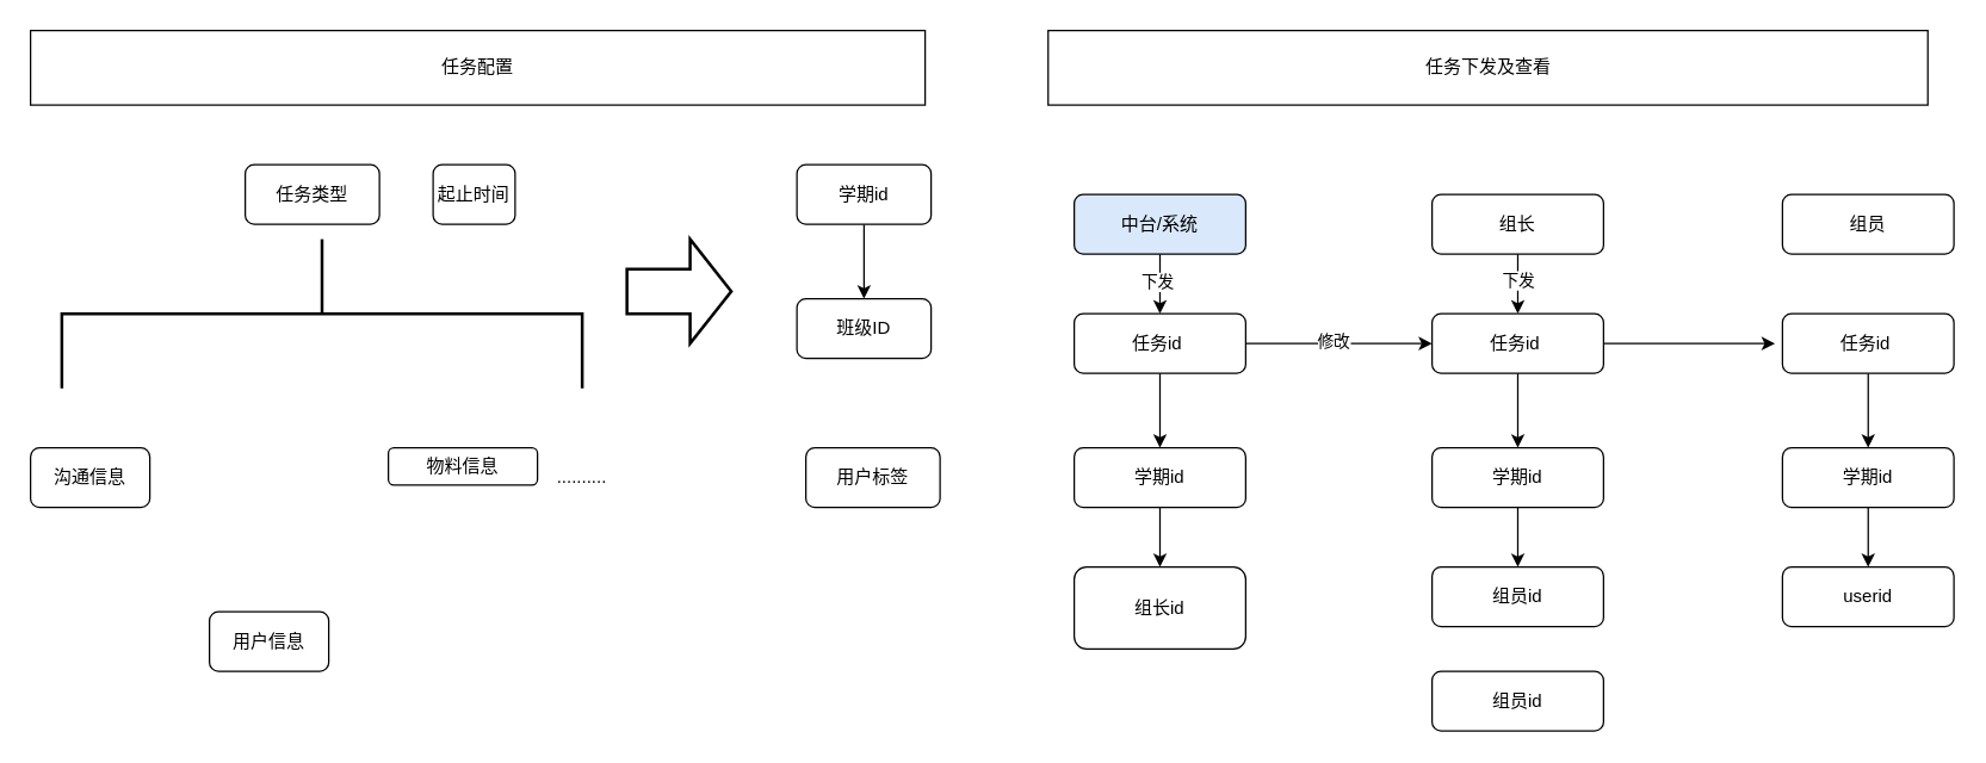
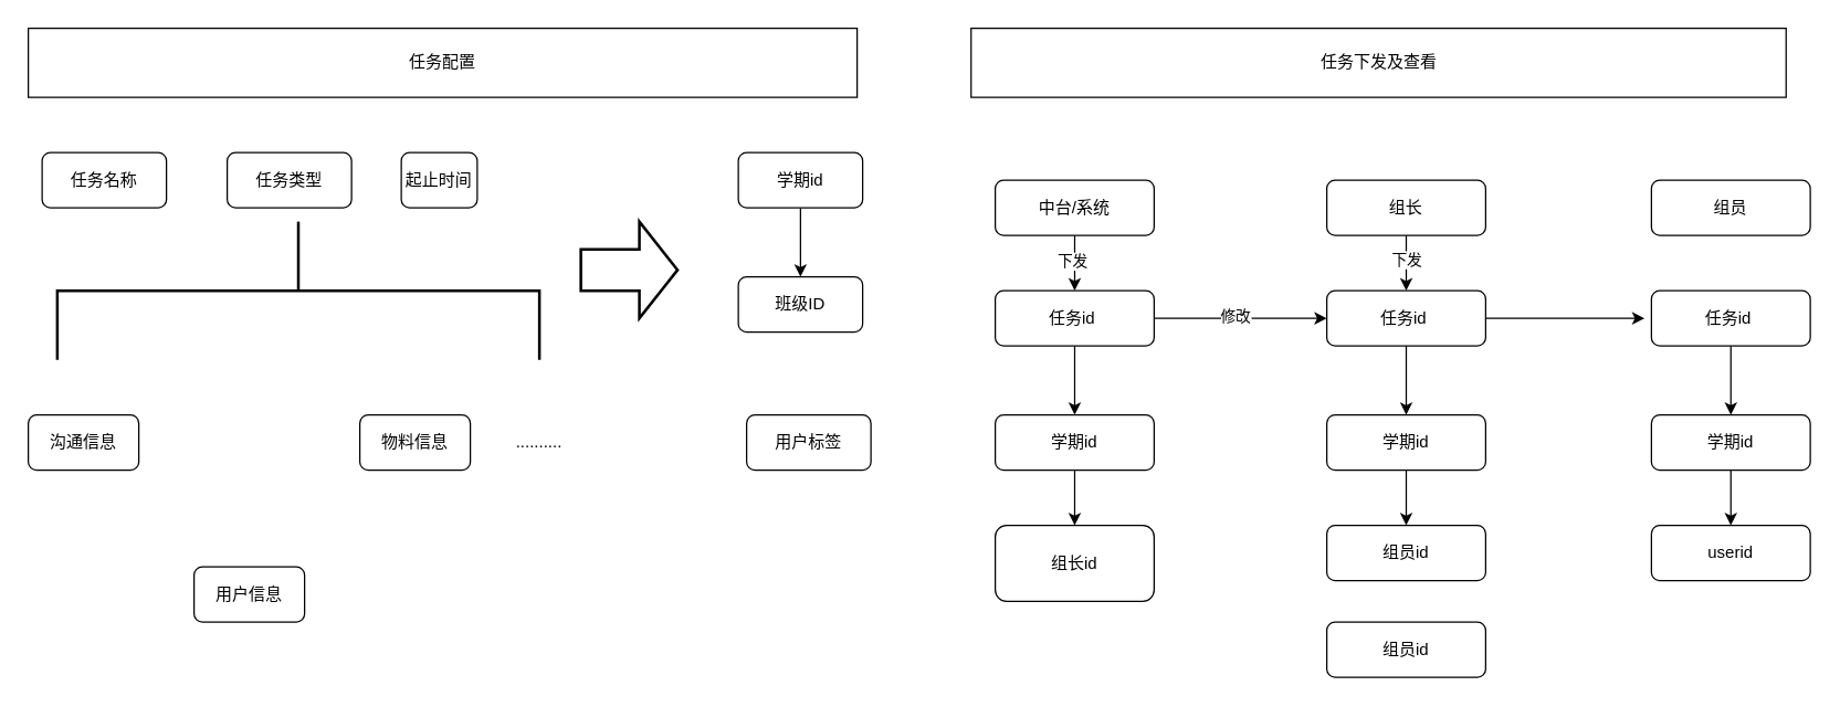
  <mxCell id="0" />
  <mxCell id="1" parent="0" />
  <mxCell id="2" value="任务配置" style="rounded=0;whiteSpace=wrap;html=1;" vertex="1" diagramCategory="general" diagramName="Rectangle" parent="1"><mxGeometry x="20" y="20" width="600" height="50" as="geometry" /></mxCell>
  <mxCell id="3" value="任务下发及查看" style="rounded=0;whiteSpace=wrap;html=1;" diagramCategory="general" diagramName="Rectangle" vertex="1" parent="1"><mxGeometry x="702.5" y="20" width="590" height="50" as="geometry" /></mxCell>
  <mxCell id="4" value="沟通信息" style="rounded=1;whiteSpace=wrap;html=1;" diagramName="RoundedRectangle" vertex="1" diagramCategory="general" parent="1"><mxGeometry x="20" y="300" width="80" height="40" as="geometry" /></mxCell>
  <mxCell id="5" value="用户信息" style="rounded=1;whiteSpace=wrap;html=1;" diagramCategory="general" diagramName="RoundedRectangle" vertex="1" parent="1"><mxGeometry x="140" y="410" width="80" height="40" as="geometry" /></mxCell>
- <mxCell id="6" value="物料信息" style="rounded=1;whiteSpace=wrap;html=1;" vertex="1" diagramCategory="general" diagramName="RoundedRectangle" parent="1"><mxGeometry x="260" y="300" width="100" height="25" as="geometry" /></mxCell>
+ <mxCell id="6" value="物料信息" style="rounded=1;whiteSpace=wrap;html=1;" vertex="1" diagramCategory="general" diagramName="RoundedRectangle" parent="1"><mxGeometry x="260" y="300" width="80" height="40" as="geometry" /></mxCell>
  <mxCell id="7" value=".........." style="text;html=1;strokeColor=none;fillColor=none;align=center;verticalAlign=middle;whiteSpace=wrap;rounded=0;" diagramCategory="general" diagramName="text" vertex="1" parent="1"><mxGeometry x="370" y="310" width="40" height="20" as="geometry" /></mxCell>
  <mxCell id="8" value="" style="shape=mxgraph.flowchart.annotation_2;whiteSpace=wrap;html=1;fillColor=#ffffff;strokeColor=#000000;strokeWidth=2;direction=south;" vertex="1" diagramCategory="Flowchart" diagramName="Annotation2" parent="1"><mxGeometry x="41" y="160" width="349" height="100" as="geometry" /></mxCell>
  <mxCell id="9" value="任务类型" style="rounded=1;whiteSpace=wrap;html=1;" vertex="1" diagramCategory="general" diagramName="RoundedRectangle" parent="1"><mxGeometry x="164" y="110" width="90" height="40" as="geometry" /></mxCell>
  <mxCell id="10" value="起止时间" style="rounded=1;whiteSpace=wrap;html=1;" diagramCategory="general" diagramName="RoundedRectangle" vertex="1" parent="1"><mxGeometry x="290" y="110" width="55" height="40" as="geometry" /></mxCell>
+ <mxCell id="11" value="任务名称" style="rounded=1;whiteSpace=wrap;html=1;" diagramCategory="general" diagramName="RoundedRectangle" vertex="1" parent="1"><mxGeometry x="30" y="110" width="90" height="40" as="geometry" /></mxCell>
  <mxCell id="12" value="" style="shape=mxgraph.flowchart.transfer;whiteSpace=wrap;html=1;fillColor=#ffffff;strokeColor=#000000;strokeWidth=2" diagramCategory="Flowchart" diagramName="Transfer" vertex="1" parent="1"><mxGeometry x="420" y="160" width="70" height="70" as="geometry" /></mxCell>
  <mxCell id="13" style="edgeStyle=orthogonalEdgeStyle;rounded=0;orthogonalLoop=1;jettySize=auto;html=1;exitX=0.5;exitY=1;exitDx=0;exitDy=0;entryX=0.5;entryY=0;entryDx=0;entryDy=0;" edge="1" parent="1" source="14" target="15"><mxGeometry relative="1" as="geometry" /></mxCell>
  <mxCell id="14" value="学期id" style="rounded=1;whiteSpace=wrap;html=1;" vertex="1" diagramCategory="general" diagramName="RoundedRectangle" parent="1"><mxGeometry x="534" y="110" width="90" height="40" as="geometry" /></mxCell>
  <mxCell id="15" value="班级ID" style="rounded=1;whiteSpace=wrap;html=1;" vertex="1" diagramCategory="general" diagramName="RoundedRectangle" parent="1"><mxGeometry x="534" y="200" width="90" height="40" as="geometry" /></mxCell>
  <mxCell id="16" value="用户标签" style="rounded=1;whiteSpace=wrap;html=1;" diagramName="RoundedRectangle" vertex="1" diagramCategory="general" parent="1"><mxGeometry x="540" y="300" width="90" height="40" as="geometry" /></mxCell>
  <mxCell id="17" style="edgeStyle=orthogonalEdgeStyle;rounded=0;orthogonalLoop=1;jettySize=auto;html=1;exitX=0.5;exitY=1;exitDx=0;exitDy=0;" edge="1" parent="1" source="19" target="40"><mxGeometry relative="1" as="geometry" /></mxCell>
  <mxCell id="18" value="下发" style="edgeLabel;html=1;align=center;verticalAlign=middle;resizable=0;points=[];" vertex="1" connectable="0" parent="17"><mxGeometry x="-0.1" y="-2" relative="1" as="geometry"><mxPoint as="offset" /></mxGeometry></mxCell>
- <mxCell id="19" value="中台/系统" style="rounded=1;whiteSpace=wrap;html=1;fillColor=#dae8fc;" diagramName="RoundedRectangle" vertex="1" diagramCategory="general" parent="1"><mxGeometry x="720" y="130" width="115" height="40" as="geometry" /></mxCell>
+ <mxCell id="19" value="中台/系统" style="rounded=1;whiteSpace=wrap;html=1;" diagramName="RoundedRectangle" vertex="1" diagramCategory="general" parent="1"><mxGeometry x="720" y="130" width="115" height="40" as="geometry" /></mxCell>
  <mxCell id="20" style="edgeStyle=orthogonalEdgeStyle;rounded=0;orthogonalLoop=1;jettySize=auto;html=1;exitX=0.5;exitY=1;exitDx=0;exitDy=0;entryX=0.5;entryY=0;entryDx=0;entryDy=0;" edge="1" parent="1" source="22" target="32"><mxGeometry relative="1" as="geometry" /></mxCell>
  <mxCell id="21" value="下发" style="edgeLabel;html=1;align=center;verticalAlign=middle;resizable=0;points=[];" vertex="1" connectable="0" parent="20"><mxGeometry x="-0.15" relative="1" as="geometry"><mxPoint as="offset" /></mxGeometry></mxCell>
  <mxCell id="22" value="组长" style="rounded=1;whiteSpace=wrap;html=1;" vertex="1" diagramCategory="general" diagramName="RoundedRectangle" parent="1"><mxGeometry x="960" y="130" width="115" height="40" as="geometry" /></mxCell>
  <mxCell id="23" value="组员" style="rounded=1;whiteSpace=wrap;html=1;" diagramName="RoundedRectangle" vertex="1" diagramCategory="general" parent="1"><mxGeometry x="1195" y="130" width="115" height="40" as="geometry" /></mxCell>
  <mxCell id="24" style="edgeStyle=orthogonalEdgeStyle;rounded=0;orthogonalLoop=1;jettySize=auto;html=1;exitX=0.5;exitY=1;exitDx=0;exitDy=0;entryX=0.5;entryY=0;entryDx=0;entryDy=0;" edge="1" parent="1" source="25" target="27"><mxGeometry relative="1" as="geometry" /></mxCell>
  <mxCell id="25" value="任务id " style="rounded=1;whiteSpace=wrap;html=1;" diagramName="RoundedRectangle" vertex="1" diagramCategory="general" parent="1"><mxGeometry x="1195" y="210" width="115" height="40" as="geometry" /></mxCell>
  <mxCell id="26" style="edgeStyle=orthogonalEdgeStyle;rounded=0;orthogonalLoop=1;jettySize=auto;html=1;exitX=0.5;exitY=1;exitDx=0;exitDy=0;entryX=0.5;entryY=0;entryDx=0;entryDy=0;" edge="1" parent="1" source="27" target="28"><mxGeometry relative="1" as="geometry" /></mxCell>
  <mxCell id="27" value="学期id" style="rounded=1;whiteSpace=wrap;html=1;" vertex="1" diagramCategory="general" diagramName="RoundedRectangle" parent="1"><mxGeometry x="1195" y="300" width="115" height="40" as="geometry" /></mxCell>
  <mxCell id="28" value="userid" style="rounded=1;whiteSpace=wrap;html=1;" diagramCategory="general" diagramName="RoundedRectangle" vertex="1" parent="1"><mxGeometry x="1195" y="380" width="115" height="40" as="geometry" /></mxCell>
  <mxCell id="29" style="edgeStyle=orthogonalEdgeStyle;rounded=0;orthogonalLoop=1;jettySize=auto;html=1;exitX=0.5;exitY=1;exitDx=0;exitDy=0;entryX=0.5;entryY=0;entryDx=0;entryDy=0;" edge="1" parent="1" source="32" target="34"><mxGeometry relative="1" as="geometry" /></mxCell>
  <mxCell id="30" style="edgeStyle=orthogonalEdgeStyle;rounded=0;orthogonalLoop=1;jettySize=auto;html=1;exitX=1;exitY=0.5;exitDx=0;exitDy=0;" edge="1" parent="1" source="32"><mxGeometry relative="1" as="geometry"><mxPoint x="1190" y="230" as="targetPoint" /></mxGeometry></mxCell>
  <mxCell id="31" value="" style="edgeLabel;html=1;align=center;verticalAlign=middle;resizable=0;points=[];" connectable="0" vertex="1" parent="30"><mxGeometry x="-0.183" y="3" relative="1" as="geometry"><mxPoint as="offset" /></mxGeometry></mxCell>
  <mxCell id="32" value="任务id " style="rounded=1;whiteSpace=wrap;html=1;" vertex="1" diagramCategory="general" diagramName="RoundedRectangle" parent="1"><mxGeometry x="960" y="210" width="115" height="40" as="geometry" /></mxCell>
  <mxCell id="33" style="edgeStyle=orthogonalEdgeStyle;rounded=0;orthogonalLoop=1;jettySize=auto;html=1;exitX=0.5;exitY=1;exitDx=0;exitDy=0;entryX=0.5;entryY=0;entryDx=0;entryDy=0;" edge="1" parent="1" source="34" target="35"><mxGeometry relative="1" as="geometry" /></mxCell>
  <mxCell id="34" value="学期id" style="rounded=1;whiteSpace=wrap;html=1;" diagramCategory="general" diagramName="RoundedRectangle" vertex="1" parent="1"><mxGeometry x="960" y="300" width="115" height="40" as="geometry" /></mxCell>
  <mxCell id="35" value="组员id" style="rounded=1;whiteSpace=wrap;html=1;" vertex="1" diagramCategory="general" diagramName="RoundedRectangle" parent="1"><mxGeometry x="960" y="380" width="115" height="40" as="geometry" /></mxCell>
  <mxCell id="36" value="组员id" style="rounded=1;whiteSpace=wrap;html=1;" vertex="1" diagramCategory="general" diagramName="RoundedRectangle" parent="1"><mxGeometry x="960" y="450" width="115" height="40" as="geometry" /></mxCell>
  <mxCell id="37" style="edgeStyle=orthogonalEdgeStyle;rounded=0;orthogonalLoop=1;jettySize=auto;html=1;exitX=0.5;exitY=1;exitDx=0;exitDy=0;entryX=0.5;entryY=0;entryDx=0;entryDy=0;" edge="1" parent="1" source="40" target="42"><mxGeometry relative="1" as="geometry" /></mxCell>
  <mxCell id="38" style="edgeStyle=orthogonalEdgeStyle;rounded=0;orthogonalLoop=1;jettySize=auto;html=1;exitX=1;exitY=0.5;exitDx=0;exitDy=0;" edge="1" parent="1" source="40" target="32"><mxGeometry relative="1" as="geometry" /></mxCell>
  <mxCell id="39" value="修改" style="edgeLabel;html=1;align=center;verticalAlign=middle;resizable=0;points=[];" vertex="1" connectable="0" parent="38"><mxGeometry x="-0.072" y="2" relative="1" as="geometry"><mxPoint as="offset" /></mxGeometry></mxCell>
  <mxCell id="40" value="任务id " style="rounded=1;whiteSpace=wrap;html=1;" vertex="1" diagramCategory="general" diagramName="RoundedRectangle" parent="1"><mxGeometry x="720" y="210" width="115" height="40" as="geometry" /></mxCell>
  <mxCell id="41" style="edgeStyle=orthogonalEdgeStyle;rounded=0;orthogonalLoop=1;jettySize=auto;html=1;exitX=0.5;exitY=1;exitDx=0;exitDy=0;entryX=0.5;entryY=0;entryDx=0;entryDy=0;" edge="1" parent="1" source="42" target="43"><mxGeometry relative="1" as="geometry" /></mxCell>
  <mxCell id="42" value="学期id" style="rounded=1;whiteSpace=wrap;html=1;" vertex="1" diagramCategory="general" diagramName="RoundedRectangle" parent="1"><mxGeometry x="720" y="300" width="115" height="40" as="geometry" /></mxCell>
  <mxCell id="43" value="组长id" style="rounded=1;whiteSpace=wrap;html=1;" vertex="1" diagramCategory="general" diagramName="RoundedRectangle" parent="1"><mxGeometry x="720" y="380" width="115" height="55" as="geometry" /></mxCell>
